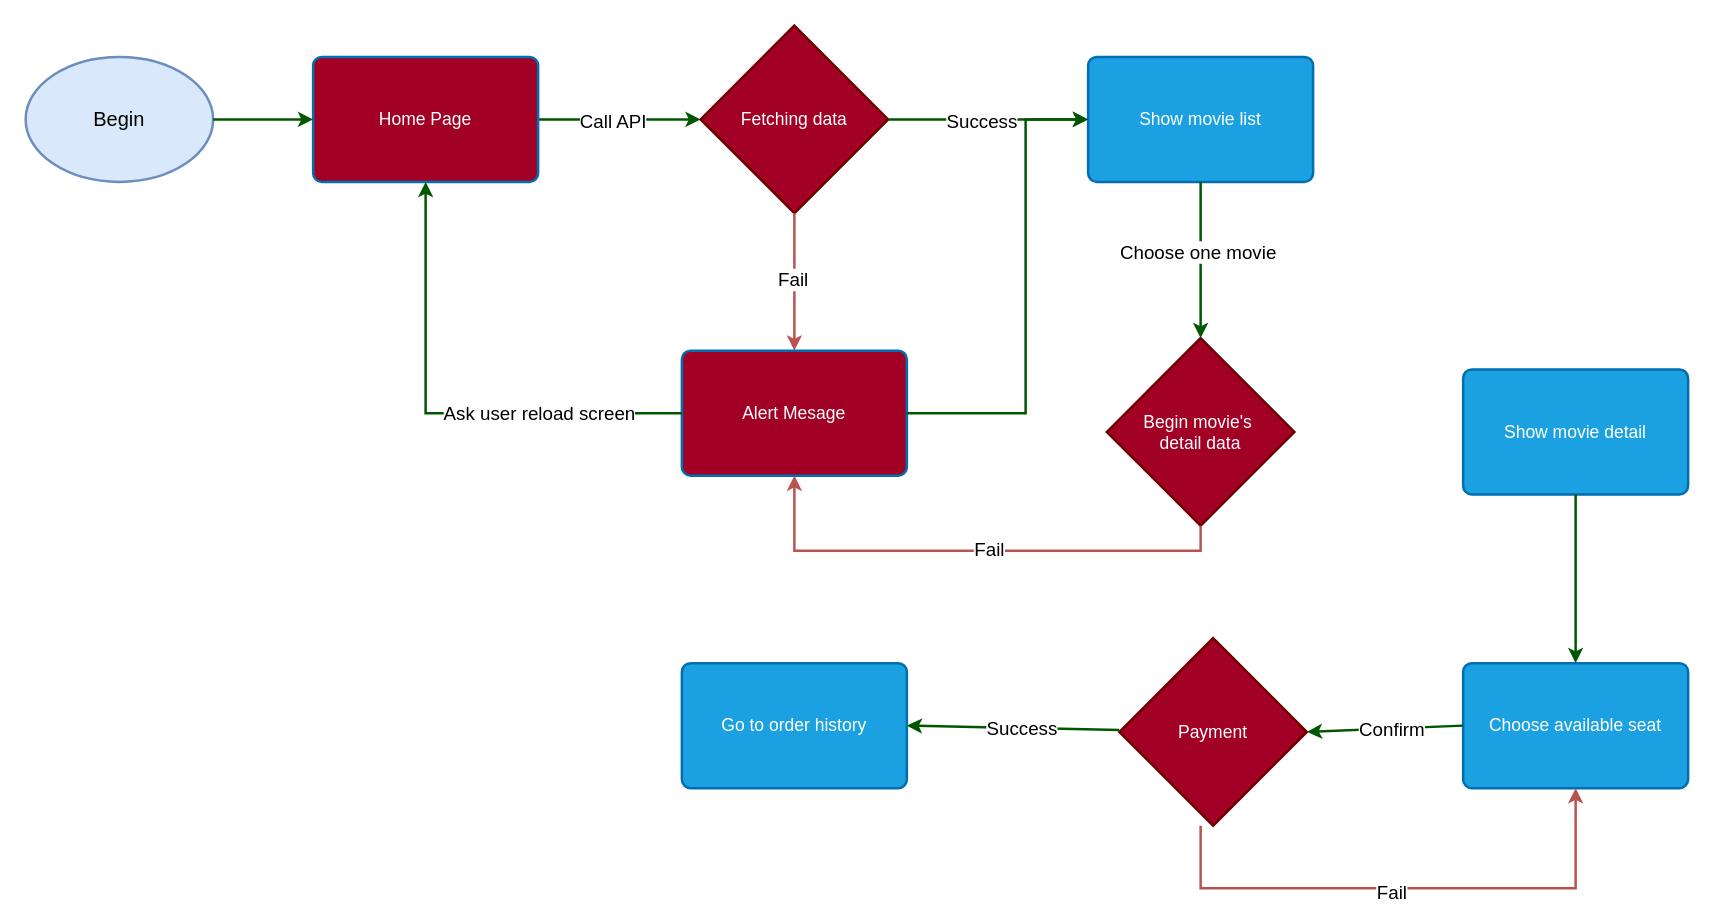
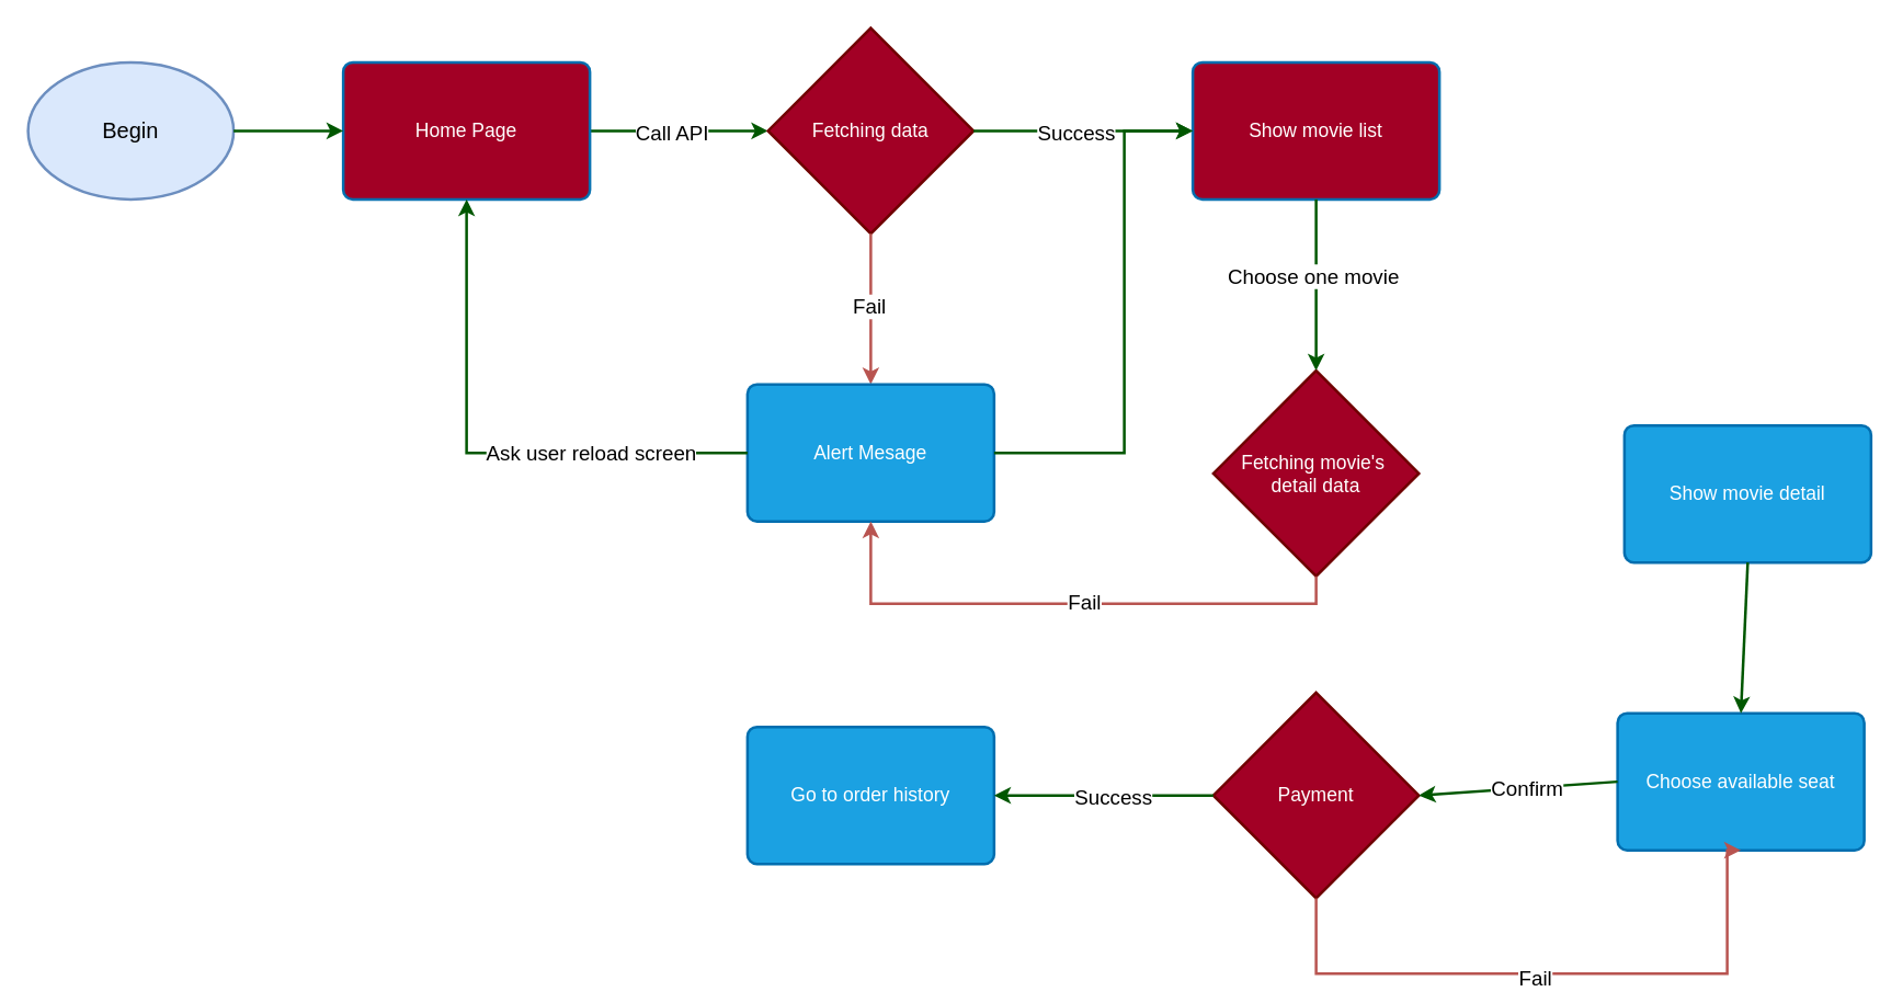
  <mxCell id="0" />
  <mxCell id="1" parent="0" />
  <mxCell id="2" style="edgeStyle=orthogonalEdgeStyle;rounded=0;orthogonalLoop=1;jettySize=auto;html=1;exitX=1;exitY=0.5;exitDx=0;exitDy=0;fillColor=#008a00;strokeColor=#005700;strokeWidth=2;" edge="1" parent="1" source="4" target="5"><mxGeometry relative="1" as="geometry" /></mxCell>
  <mxCell id="3" value="&lt;font style=&quot;font-size: 15px;&quot;&gt;Call API&lt;/font&gt;" style="edgeLabel;html=1;align=center;verticalAlign=middle;resizable=0;points=[];" vertex="1" connectable="0" parent="2"><mxGeometry x="0.096" y="2" relative="1" as="geometry"><mxPoint x="-12" y="2" as="offset" /></mxGeometry></mxCell>
  <mxCell id="4" value="&lt;font style=&quot;font-size: 14px;&quot;&gt;Home Page&lt;/font&gt;" style="rounded=1;whiteSpace=wrap;html=1;absoluteArcSize=1;arcSize=14;strokeWidth=2;fillColor=#a20025;strokeColor=#006EAF;fontColor=#ffffff;" vertex="1" parent="1"><mxGeometry x="250" y="45" width="180" height="100" as="geometry" /></mxCell>
  <mxCell id="5" value="&lt;font style=&quot;font-size: 14px;&quot;&gt;Fetching data&lt;/font&gt;" style="strokeWidth=2;html=1;shape=mxgraph.flowchart.decision;whiteSpace=wrap;fillColor=#a20025;fontColor=#ffffff;strokeColor=#6F0000;" vertex="1" parent="1"><mxGeometry x="560" y="20" width="150" height="150" as="geometry" /></mxCell>
  <mxCell id="6" value="" style="rounded=0;orthogonalLoop=1;jettySize=auto;html=1;entryX=0.5;entryY=0;entryDx=0;entryDy=0;fillColor=#f8cecc;strokeColor=#b85450;strokeWidth=2;" edge="1" parent="1" source="5" target="8"><mxGeometry relative="1" as="geometry"><mxPoint x="635" y="20" as="sourcePoint" /><mxPoint x="340" y="45" as="targetPoint" /></mxGeometry></mxCell>
  <mxCell id="7" value="&lt;font style=&quot;font-size: 15px;&quot;&gt;Fail&lt;/font&gt;" style="edgeLabel;html=1;align=center;verticalAlign=middle;resizable=0;points=[];" vertex="1" connectable="0" parent="6"><mxGeometry x="-0.06" y="-2" relative="1" as="geometry"><mxPoint as="offset" /></mxGeometry></mxCell>
- <mxCell id="8" value="&lt;span style=&quot;font-size: 14px;&quot;&gt;Alert Mesage&lt;/span&gt;" style="rounded=1;whiteSpace=wrap;html=1;absoluteArcSize=1;arcSize=14;strokeWidth=2;fillColor=#a20025;strokeColor=#006EAF;fontColor=#ffffff;" vertex="1" parent="1"><mxGeometry x="545" y="280" width="180" height="100" as="geometry" /></mxCell>
+ <mxCell id="8" value="&lt;span style=&quot;font-size: 14px;&quot;&gt;Alert Mesage&lt;/span&gt;" style="rounded=1;whiteSpace=wrap;html=1;absoluteArcSize=1;arcSize=14;strokeWidth=2;fillColor=#1ba1e2;strokeColor=#006EAF;fontColor=#ffffff;" vertex="1" parent="1"><mxGeometry x="545" y="280" width="180" height="100" as="geometry" /></mxCell>
  <mxCell id="9" style="edgeStyle=orthogonalEdgeStyle;rounded=0;orthogonalLoop=1;jettySize=auto;html=1;exitX=0;exitY=0.5;exitDx=0;exitDy=0;fillColor=#008a00;strokeColor=#005700;strokeWidth=2;entryX=0.5;entryY=1;entryDx=0;entryDy=0;" edge="1" parent="1" source="8" target="4"><mxGeometry relative="1" as="geometry"><mxPoint x="440" y="105" as="sourcePoint" /><mxPoint x="570" y="105" as="targetPoint" /></mxGeometry></mxCell>
- <mxCell id="10" value="&lt;span style=&quot;font-size: 14px;&quot;&gt;Show movie list&lt;/span&gt;" style="rounded=1;whiteSpace=wrap;html=1;absoluteArcSize=1;arcSize=14;strokeWidth=2;fillColor=#1ba1e2;strokeColor=#006EAF;fontColor=#ffffff;" vertex="1" parent="1"><mxGeometry x="870" y="45" width="180" height="100" as="geometry" /></mxCell>
+ <mxCell id="10" value="&lt;span style=&quot;font-size: 14px;&quot;&gt;Show movie list&lt;/span&gt;" style="rounded=1;whiteSpace=wrap;html=1;absoluteArcSize=1;arcSize=14;strokeWidth=2;fillColor=#a20025;strokeColor=#006EAF;fontColor=#ffffff;" vertex="1" parent="1"><mxGeometry x="870" y="45" width="180" height="100" as="geometry" /></mxCell>
  <mxCell id="11" style="edgeStyle=orthogonalEdgeStyle;rounded=0;orthogonalLoop=1;jettySize=auto;html=1;fillColor=#008a00;strokeColor=#005700;strokeWidth=2;" edge="1" parent="1" source="5" target="10"><mxGeometry relative="1" as="geometry"><mxPoint x="710" y="94.5" as="sourcePoint" /><mxPoint x="840" y="94.5" as="targetPoint" /></mxGeometry></mxCell>
  <mxCell id="12" value="&lt;font style=&quot;font-size: 15px;&quot;&gt;Success&lt;/font&gt;" style="edgeLabel;html=1;align=center;verticalAlign=middle;resizable=0;points=[];" vertex="1" connectable="0" parent="11"><mxGeometry x="-0.08" y="-3" relative="1" as="geometry"><mxPoint y="-3" as="offset" /></mxGeometry></mxCell>
  <mxCell id="13" value="&lt;font style=&quot;font-size: 15px;&quot;&gt;Ask user reload screen&lt;/font&gt;" style="edgeLabel;html=1;align=center;verticalAlign=middle;resizable=0;points=[];" vertex="1" connectable="0" parent="1"><mxGeometry x="430" y="329.997" as="geometry" /></mxCell>
- <mxCell id="14" value="&lt;span style=&quot;font-size: 14px;&quot;&gt;Show movie detail&lt;/span&gt;" style="rounded=1;whiteSpace=wrap;html=1;absoluteArcSize=1;arcSize=14;strokeWidth=2;fillColor=#1ba1e2;strokeColor=#006EAF;fontColor=#ffffff;" vertex="1" parent="1"><mxGeometry x="1170" y="295" width="180" height="100" as="geometry" /></mxCell>
- <mxCell id="15" value="&lt;font style=&quot;font-size: 14px;&quot;&gt;Begin movie's&amp;nbsp;&lt;/font&gt;&lt;div&gt;&lt;font style=&quot;font-size: 14px;&quot;&gt;detail data&lt;/font&gt;&lt;/div&gt;" style="strokeWidth=2;html=1;shape=mxgraph.flowchart.decision;whiteSpace=wrap;fillColor=#a20025;fontColor=#ffffff;strokeColor=#6F0000;" vertex="1" parent="1"><mxGeometry x="885" y="270" width="150" height="150" as="geometry" /></mxCell>
+ <mxCell id="14" value="&lt;span style=&quot;font-size: 14px;&quot;&gt;Show movie detail&lt;/span&gt;" style="rounded=1;whiteSpace=wrap;html=1;absoluteArcSize=1;arcSize=14;strokeWidth=2;fillColor=#1ba1e2;strokeColor=#006EAF;fontColor=#ffffff;" vertex="1" parent="1"><mxGeometry x="1185" y="310" width="180" height="100" as="geometry" /></mxCell>
+ <mxCell id="15" value="&lt;font style=&quot;font-size: 14px;&quot;&gt;Fetching movie's&amp;nbsp;&lt;/font&gt;&lt;div&gt;&lt;font style=&quot;font-size: 14px;&quot;&gt;detail data&lt;/font&gt;&lt;/div&gt;" style="strokeWidth=2;html=1;shape=mxgraph.flowchart.decision;whiteSpace=wrap;fillColor=#a20025;fontColor=#ffffff;strokeColor=#6F0000;" vertex="1" parent="1"><mxGeometry x="885" y="270" width="150" height="150" as="geometry" /></mxCell>
  <mxCell id="16" style="edgeStyle=orthogonalEdgeStyle;rounded=0;orthogonalLoop=1;jettySize=auto;html=1;fillColor=#008a00;strokeColor=#005700;strokeWidth=2;entryX=0.5;entryY=0;entryDx=0;entryDy=0;entryPerimeter=0;" edge="1" parent="1" source="10" target="15"><mxGeometry relative="1" as="geometry"><mxPoint x="870" y="240" as="sourcePoint" /><mxPoint x="1030" y="240" as="targetPoint" /></mxGeometry></mxCell>
  <mxCell id="17" value="&lt;span style=&quot;font-size: 15px;&quot;&gt;Choose one movie&lt;/span&gt;" style="edgeLabel;html=1;align=center;verticalAlign=middle;resizable=0;points=[];" vertex="1" connectable="0" parent="16"><mxGeometry x="-0.08" y="-3" relative="1" as="geometry"><mxPoint y="-3" as="offset" /></mxGeometry></mxCell>
  <mxCell id="18" value="" style="rounded=0;orthogonalLoop=1;jettySize=auto;html=1;entryX=0.5;entryY=1;entryDx=0;entryDy=0;fillColor=#f8cecc;strokeColor=#b85450;strokeWidth=2;exitX=0.5;exitY=1;exitDx=0;exitDy=0;exitPerimeter=0;edgeStyle=orthogonalEdgeStyle;" edge="1" parent="1" source="15" target="8"><mxGeometry relative="1" as="geometry"><mxPoint x="645" y="180" as="sourcePoint" /><mxPoint x="645" y="290" as="targetPoint" /></mxGeometry></mxCell>
  <mxCell id="19" value="&lt;font style=&quot;font-size: 15px;&quot;&gt;Fail&lt;/font&gt;" style="edgeLabel;html=1;align=center;verticalAlign=middle;resizable=0;points=[];" vertex="1" connectable="0" parent="18"><mxGeometry x="-0.06" y="-2" relative="1" as="geometry"><mxPoint as="offset" /></mxGeometry></mxCell>
  <mxCell id="20" style="edgeStyle=orthogonalEdgeStyle;rounded=0;orthogonalLoop=1;jettySize=auto;html=1;exitX=1;exitY=0.5;exitDx=0;exitDy=0;fillColor=#008a00;strokeColor=#005700;strokeWidth=2;entryX=0;entryY=0.5;entryDx=0;entryDy=0;" edge="1" parent="1" source="8" target="10"><mxGeometry relative="1" as="geometry"><mxPoint x="555" y="340" as="sourcePoint" /><mxPoint x="350" y="155" as="targetPoint" /><Array as="points"><mxPoint x="820" y="330" /><mxPoint x="820" y="95" /></Array></mxGeometry></mxCell>
- <mxCell id="21" value="&lt;span style=&quot;font-size: 14px;&quot;&gt;Choose available seat&lt;/span&gt;" style="rounded=1;whiteSpace=wrap;html=1;absoluteArcSize=1;arcSize=14;strokeWidth=2;fillColor=#1ba1e2;strokeColor=#006EAF;fontColor=#ffffff;" vertex="1" parent="1"><mxGeometry x="1170" y="530" width="180" height="100" as="geometry" /></mxCell>
+ <mxCell id="21" value="&lt;span style=&quot;font-size: 14px;&quot;&gt;Choose available seat&lt;/span&gt;" style="rounded=1;whiteSpace=wrap;html=1;absoluteArcSize=1;arcSize=14;strokeWidth=2;fillColor=#1ba1e2;strokeColor=#006EAF;fontColor=#ffffff;" vertex="1" parent="1"><mxGeometry x="1180" y="520" width="180" height="100" as="geometry" /></mxCell>
  <mxCell id="22" style="rounded=0;orthogonalLoop=1;jettySize=auto;html=1;fillColor=#008a00;strokeColor=#005700;strokeWidth=2;exitX=0.5;exitY=1;exitDx=0;exitDy=0;entryX=0.5;entryY=0;entryDx=0;entryDy=0;" edge="1" parent="1" source="14" target="21"><mxGeometry relative="1" as="geometry"><mxPoint x="1045" y="355" as="sourcePoint" /><mxPoint x="1180" y="355" as="targetPoint" /></mxGeometry></mxCell>
- <mxCell id="23" value="&lt;span style=&quot;font-size: 14px;&quot;&gt;Payment&lt;/span&gt;" style="strokeWidth=2;html=1;shape=mxgraph.flowchart.decision;whiteSpace=wrap;fillColor=#a20025;fontColor=#ffffff;strokeColor=#6F0000;" vertex="1" parent="1"><mxGeometry x="895" y="510" width="150" height="150" as="geometry" /></mxCell>
+ <mxCell id="23" value="&lt;span style=&quot;font-size: 14px;&quot;&gt;Payment&lt;/span&gt;" style="strokeWidth=2;html=1;shape=mxgraph.flowchart.decision;whiteSpace=wrap;fillColor=#a20025;fontColor=#ffffff;strokeColor=#6F0000;" vertex="1" parent="1"><mxGeometry x="885" y="505" width="150" height="150" as="geometry" /></mxCell>
  <mxCell id="24" style="rounded=0;orthogonalLoop=1;jettySize=auto;html=1;fillColor=#008a00;strokeColor=#005700;strokeWidth=2;exitX=0;exitY=0.5;exitDx=0;exitDy=0;entryX=1;entryY=0.5;entryDx=0;entryDy=0;entryPerimeter=0;" edge="1" parent="1" source="21" target="23"><mxGeometry relative="1" as="geometry"><mxPoint x="1270" y="405" as="sourcePoint" /><mxPoint x="1270" y="540" as="targetPoint" /></mxGeometry></mxCell>
  <mxCell id="25" value="&lt;font style=&quot;font-size: 15px;&quot;&gt;Confirm&lt;/font&gt;" style="edgeLabel;html=1;align=center;verticalAlign=middle;resizable=0;points=[];" vertex="1" connectable="0" parent="24"><mxGeometry x="-0.076" relative="1" as="geometry"><mxPoint as="offset" /></mxGeometry></mxCell>
  <mxCell id="26" value="" style="rounded=0;orthogonalLoop=1;jettySize=auto;html=1;entryX=0.5;entryY=1;entryDx=0;entryDy=0;fillColor=#f8cecc;strokeColor=#b85450;strokeWidth=2;edgeStyle=orthogonalEdgeStyle;" edge="1" parent="1" source="23" target="21"><mxGeometry relative="1" as="geometry"><mxPoint x="1225" y="740" as="sourcePoint" /><mxPoint x="900" y="700" as="targetPoint" /><Array as="points"><mxPoint x="960" y="710" /><mxPoint x="1260" y="710" /></Array></mxGeometry></mxCell>
  <mxCell id="27" value="&lt;font style=&quot;font-size: 15px;&quot;&gt;Fail&lt;/font&gt;" style="edgeLabel;html=1;align=center;verticalAlign=middle;resizable=0;points=[];" vertex="1" connectable="0" parent="26"><mxGeometry x="-0.06" y="-2" relative="1" as="geometry"><mxPoint as="offset" /></mxGeometry></mxCell>
  <mxCell id="28" value="&lt;span style=&quot;font-size: 14px;&quot;&gt;Go to order history&lt;/span&gt;" style="rounded=1;whiteSpace=wrap;html=1;absoluteArcSize=1;arcSize=14;strokeWidth=2;fillColor=#1ba1e2;strokeColor=#006EAF;fontColor=#ffffff;" vertex="1" parent="1"><mxGeometry x="545" y="530" width="180" height="100" as="geometry" /></mxCell>
  <mxCell id="29" style="rounded=0;orthogonalLoop=1;jettySize=auto;html=1;fillColor=#008a00;strokeColor=#005700;strokeWidth=2;entryX=1;entryY=0.5;entryDx=0;entryDy=0;" edge="1" parent="1" source="23" target="28"><mxGeometry relative="1" as="geometry"><mxPoint x="885" y="579.5" as="sourcePoint" /><mxPoint x="750" y="579.5" as="targetPoint" /></mxGeometry></mxCell>
  <mxCell id="30" value="&lt;span style=&quot;font-size: 15px;&quot;&gt;Success&lt;/span&gt;" style="edgeLabel;html=1;align=center;verticalAlign=middle;resizable=0;points=[];" vertex="1" connectable="0" parent="29"><mxGeometry x="-0.076" relative="1" as="geometry"><mxPoint as="offset" /></mxGeometry></mxCell>
  <mxCell id="31" value="&lt;font style=&quot;font-size: 16px;&quot;&gt;Begin&lt;/font&gt;" style="strokeWidth=2;html=1;shape=mxgraph.flowchart.start_2;whiteSpace=wrap;fillColor=#dae8fc;strokeColor=#6c8ebf;" vertex="1" parent="1"><mxGeometry x="20" y="45" width="150" height="100" as="geometry" /></mxCell>
  <mxCell id="32" style="edgeStyle=orthogonalEdgeStyle;rounded=0;orthogonalLoop=1;jettySize=auto;html=1;exitX=1;exitY=0.5;exitDx=0;exitDy=0;fillColor=#008a00;strokeColor=#005700;strokeWidth=2;entryX=0;entryY=0.5;entryDx=0;entryDy=0;exitPerimeter=0;" edge="1" parent="1" source="31" target="4"><mxGeometry relative="1" as="geometry"><mxPoint x="80" y="143.82" as="sourcePoint" /><mxPoint x="210" y="143.82" as="targetPoint" /></mxGeometry></mxCell>
